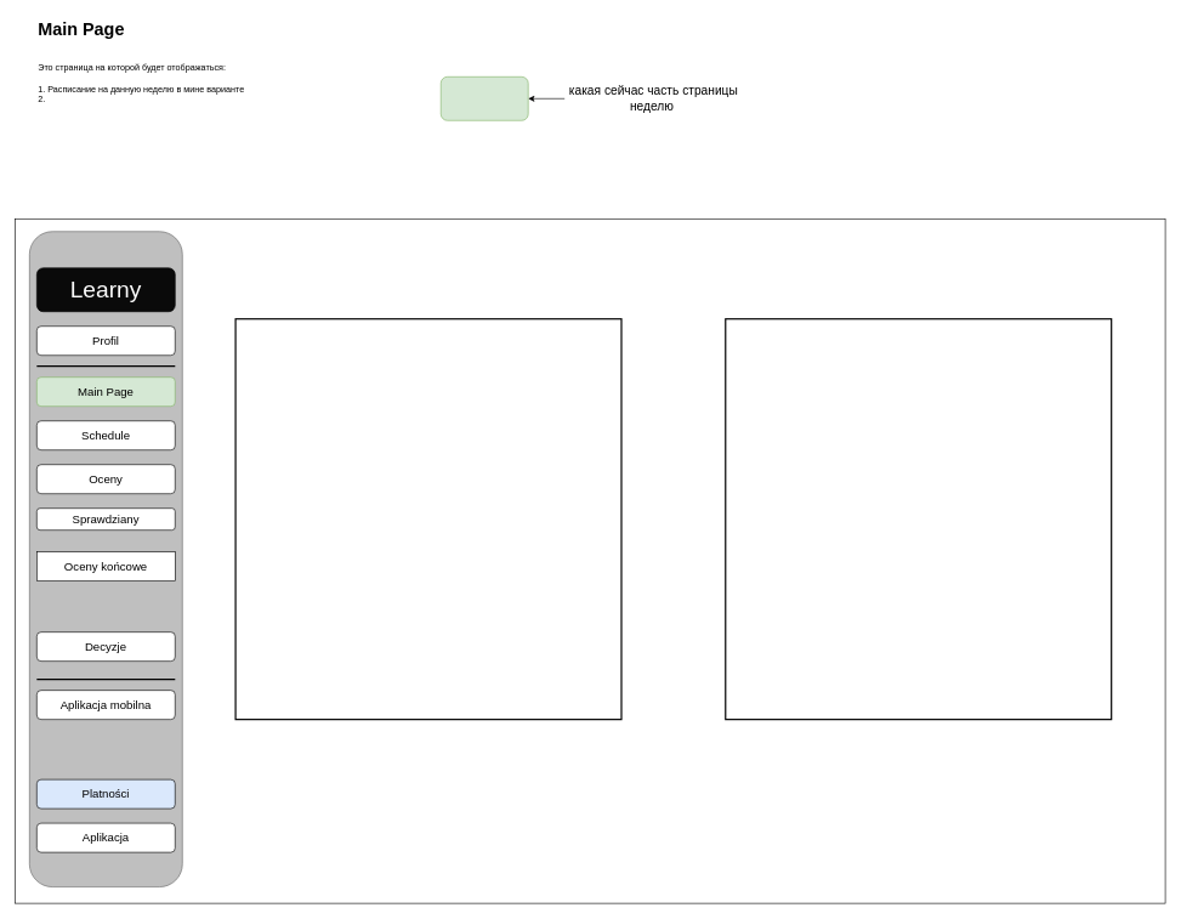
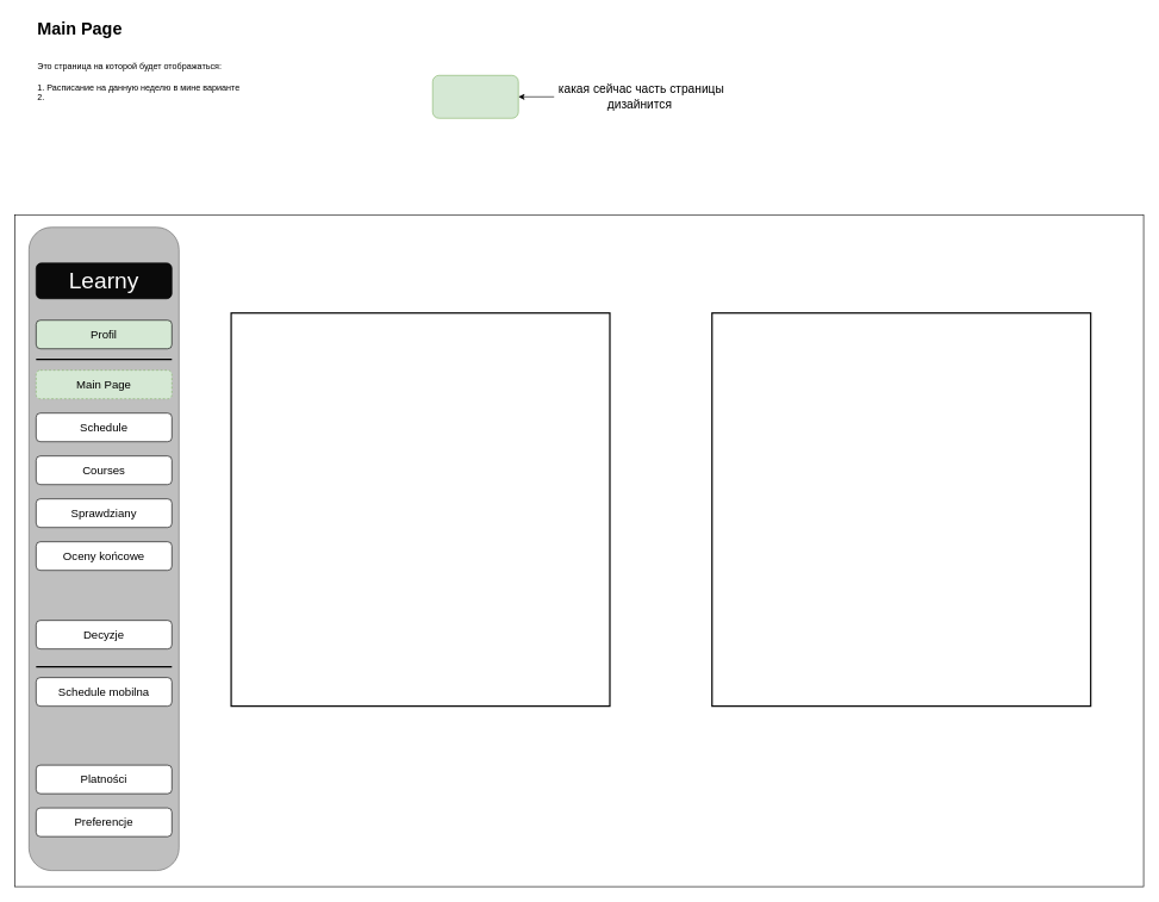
  <mxCell id="0" />
  <mxCell id="1" parent="0" />
  <mxCell id="2" value="" style="rounded=0;whiteSpace=wrap;html=1;fillColor=default;fillStyle=auto;" parent="1" vertex="1"><mxGeometry x="20" y="300" width="1580" height="940" as="geometry" /></mxCell>
  <mxCell id="3" value="" style="rounded=1;whiteSpace=wrap;html=1;fillColor=#BFBFBF;fontColor=#333333;strokeColor=#666666;movable=1;resizable=1;rotatable=1;deletable=1;editable=1;locked=0;connectable=1;" parent="1" vertex="1"><mxGeometry x="40" y="317.5" width="210" height="900" as="geometry" /></mxCell>
- <mxCell id="4" value="&lt;font style=&quot;font-size: 32px;&quot;&gt;Learny&lt;/font&gt;" style="rounded=1;whiteSpace=wrap;html=1;fillColor=#0A0A0A;fontColor=#FCFCFC;fontSize=16;movable=1;resizable=1;rotatable=1;deletable=1;editable=1;locked=0;connectable=1;" parent="1" vertex="1"><mxGeometry x="50" y="367.5" width="190" height="60" as="geometry" /></mxCell>
- <mxCell id="5" value="Main Page" style="rounded=1;whiteSpace=wrap;html=1;fontSize=16;fillColor=#d5e8d4;strokeColor=#82b366;" parent="1" vertex="1"><mxGeometry x="50" y="517.5" width="190" height="40" as="geometry" /></mxCell>
+ <mxCell id="4" value="&lt;font style=&quot;font-size: 32px;&quot;&gt;Learny&lt;/font&gt;" style="rounded=1;whiteSpace=wrap;html=1;fillColor=#0A0A0A;fontColor=#FCFCFC;fontSize=16;movable=1;resizable=1;rotatable=1;deletable=1;editable=1;locked=0;connectable=1;" parent="1" vertex="1"><mxGeometry x="50" y="367.5" width="190" height="50" as="geometry" /></mxCell>
+ <mxCell id="5" value="Main Page" style="rounded=1;whiteSpace=wrap;html=1;fontSize=16;fillColor=#d5e8d4;strokeColor=#82b366;dashed=1;" parent="1" vertex="1"><mxGeometry x="50" y="517.5" width="190" height="40" as="geometry" /></mxCell>
  <mxCell id="6" value="Schedule" style="rounded=1;whiteSpace=wrap;html=1;fontSize=16;" parent="1" vertex="1"><mxGeometry x="50" y="577.5" width="190" height="40" as="geometry" /></mxCell>
- <mxCell id="7" value="Oceny" style="rounded=1;whiteSpace=wrap;html=1;fontSize=16;" parent="1" vertex="1"><mxGeometry x="50" y="637.5" width="190" height="40" as="geometry" /></mxCell>
- <mxCell id="8" value="Sprawdziany" style="rounded=1;whiteSpace=wrap;html=1;fontSize=16;" parent="1" vertex="1"><mxGeometry x="50" y="697.5" width="190" height="30" as="geometry" /></mxCell>
- <mxCell id="9" value="Oceny końcowe" style="whiteSpace=wrap;html=1;fontSize=16;rounded=0;" parent="1" vertex="1"><mxGeometry x="50" y="757.5" width="190" height="40" as="geometry" /></mxCell>
+ <mxCell id="7" value="Courses" style="rounded=1;whiteSpace=wrap;html=1;fontSize=16;" parent="1" vertex="1"><mxGeometry x="50" y="637.5" width="190" height="40" as="geometry" /></mxCell>
+ <mxCell id="8" value="Sprawdziany" style="rounded=1;whiteSpace=wrap;html=1;fontSize=16;" parent="1" vertex="1"><mxGeometry x="50" y="697.5" width="190" height="40" as="geometry" /></mxCell>
+ <mxCell id="9" value="Oceny końcowe" style="rounded=1;whiteSpace=wrap;html=1;fontSize=16;" parent="1" vertex="1"><mxGeometry x="50" y="757.5" width="190" height="40" as="geometry" /></mxCell>
  <mxCell id="10" value="Decyzje" style="rounded=1;whiteSpace=wrap;html=1;fontSize=16;" parent="1" vertex="1"><mxGeometry x="50" y="867.5" width="190" height="40" as="geometry" /></mxCell>
- <mxCell id="11" value="Profil" style="rounded=1;whiteSpace=wrap;html=1;fontSize=16;" parent="1" vertex="1"><mxGeometry x="50" y="447.5" width="190" height="40" as="geometry" /></mxCell>
+ <mxCell id="11" value="Profil" style="rounded=1;whiteSpace=wrap;html=1;fontSize=16;fillColor=#d5e8d4;" parent="1" vertex="1"><mxGeometry x="50" y="447.5" width="190" height="40" as="geometry" /></mxCell>
  <mxCell id="12" value="" style="line;strokeWidth=2;html=1;" parent="1" vertex="1"><mxGeometry x="50" y="497.5" width="190" height="10" as="geometry" /></mxCell>
  <mxCell id="13" value="" style="line;strokeWidth=2;html=1;" parent="1" vertex="1"><mxGeometry x="50" y="927.5" width="190" height="10" as="geometry" /></mxCell>
- <mxCell id="14" value="Aplikacja mobilna" style="rounded=1;whiteSpace=wrap;html=1;fontSize=16;" parent="1" vertex="1"><mxGeometry x="50" y="947.5" width="190" height="40" as="geometry" /></mxCell>
- <mxCell id="15" value="Aplikacja" style="rounded=1;whiteSpace=wrap;html=1;fontSize=16;" parent="1" vertex="1"><mxGeometry x="50" y="1130" width="190" height="40" as="geometry" /></mxCell>
- <mxCell id="16" value="Platności" style="rounded=1;whiteSpace=wrap;html=1;fontSize=16;fillColor=#dae8fc;" parent="1" vertex="1"><mxGeometry x="50" y="1070" width="190" height="40" as="geometry" /></mxCell>
+ <mxCell id="14" value="Schedule mobilna" style="rounded=1;whiteSpace=wrap;html=1;fontSize=16;" parent="1" vertex="1"><mxGeometry x="50" y="947.5" width="190" height="40" as="geometry" /></mxCell>
+ <mxCell id="15" value="Preferencje" style="rounded=1;whiteSpace=wrap;html=1;fontSize=16;" parent="1" vertex="1"><mxGeometry x="50" y="1130" width="190" height="40" as="geometry" /></mxCell>
+ <mxCell id="16" value="Platności" style="rounded=1;whiteSpace=wrap;html=1;fontSize=16;" parent="1" vertex="1"><mxGeometry x="50" y="1070" width="190" height="40" as="geometry" /></mxCell>
  <mxCell id="17" value="&lt;h1 style=&quot;margin-top: 0px;&quot;&gt;Main Page&lt;/h1&gt;&lt;div&gt;&lt;br&gt;&lt;/div&gt;&lt;div&gt;Это страница на которой будет отображаться:&lt;/div&gt;&lt;div&gt;&lt;br&gt;&lt;/div&gt;&lt;div&gt;1. Расписание на данную неделю в мине варианте&lt;/div&gt;&lt;div&gt;2.&amp;nbsp;&lt;/div&gt;" style="text;html=1;whiteSpace=wrap;overflow=hidden;rounded=0;" parent="1" vertex="1"><mxGeometry x="50" y="20" width="510" height="230" as="geometry" /></mxCell>
  <mxCell id="18" value="" style="rounded=1;whiteSpace=wrap;html=1;fillColor=#d5e8d4;strokeColor=#82b366;" parent="1" vertex="1"><mxGeometry x="605" y="105" width="120" height="60" as="geometry" /></mxCell>
  <mxCell id="19" style="edgeStyle=orthogonalEdgeStyle;rounded=0;orthogonalLoop=1;jettySize=auto;html=1;exitX=0;exitY=0.5;exitDx=0;exitDy=0;entryX=1;entryY=0.5;entryDx=0;entryDy=0;" parent="1" source="20" target="18" edge="1"><mxGeometry relative="1" as="geometry" /></mxCell>
- <mxCell id="20" value="&amp;nbsp;какая сейчас часть страницы неделю" style="text;html=1;align=center;verticalAlign=middle;whiteSpace=wrap;rounded=0;fontSize=17;" parent="1" vertex="1"><mxGeometry x="775" y="117.5" width="240" height="35" as="geometry" /></mxCell>
+ <mxCell id="20" value="&amp;nbsp;какая сейчас часть страницы дизайнится" style="text;html=1;align=center;verticalAlign=middle;whiteSpace=wrap;rounded=0;fontSize=17;" parent="1" vertex="1"><mxGeometry x="775" y="117.5" width="240" height="35" as="geometry" /></mxCell>
  <mxCell id="21" value="" style="rounded=0;whiteSpace=wrap;html=1;strokeWidth=2;" parent="1" vertex="1"><mxGeometry x="323" y="437.5" width="530" height="550" as="geometry" /></mxCell>
  <mxCell id="22" value="" style="rounded=0;whiteSpace=wrap;html=1;strokeWidth=2;" parent="1" vertex="1"><mxGeometry x="996" y="437.5" width="530" height="550" as="geometry" /></mxCell>
